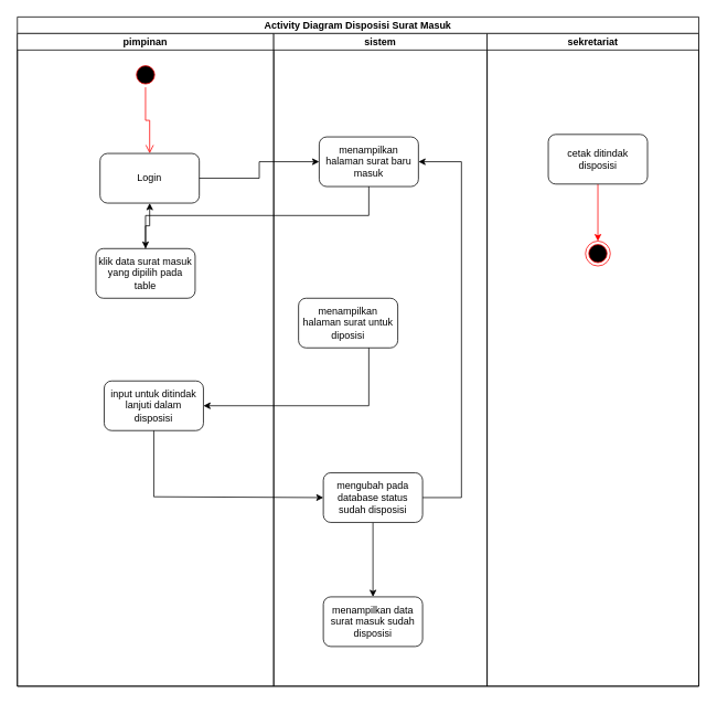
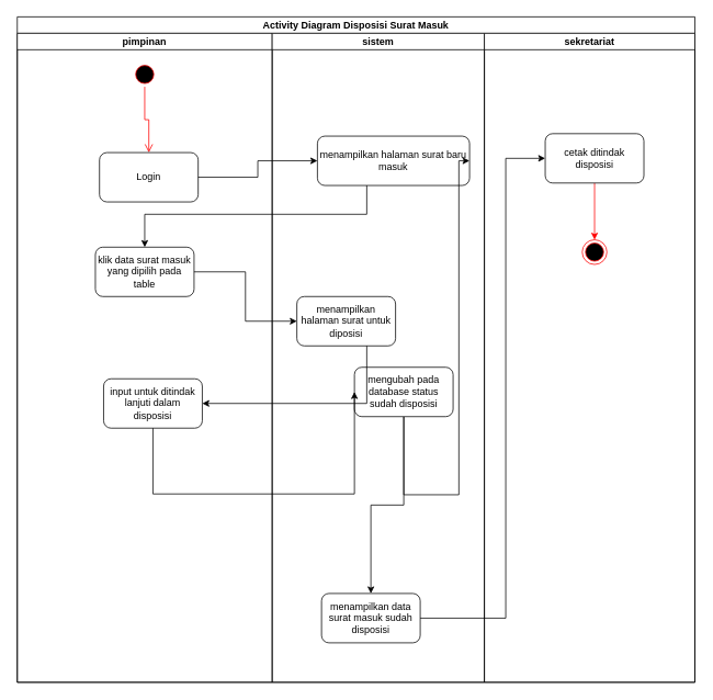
  <mxCell id="0" />
  <mxCell id="1" parent="0" />
  <mxCell id="2" value="Activity Diagram Disposisi Surat Masuk" style="swimlane;childLayout=stackLayout;resizeParent=1;resizeParentMax=0;startSize=20;" vertex="1" parent="1"><mxGeometry x="20" y="20" width="824" height="809" as="geometry" /></mxCell>
  <mxCell id="3" value="pimpinan" style="swimlane;startSize=20;" vertex="1" parent="2"><mxGeometry y="20" width="310" height="789" as="geometry"><mxRectangle y="20" width="30" height="460" as="alternateBounds" /></mxGeometry></mxCell>
  <mxCell id="4" value="" style="ellipse;html=1;shape=startState;fillColor=#000000;strokeColor=#ff0000;" vertex="1" parent="3"><mxGeometry x="140" y="35" width="30" height="30" as="geometry" /></mxCell>
  <mxCell id="5" value="" style="edgeStyle=orthogonalEdgeStyle;html=1;verticalAlign=bottom;endArrow=open;endSize=8;strokeColor=#ff0000;rounded=0;entryX=0.5;entryY=0;entryDx=0;entryDy=0;exitX=0.5;exitY=1;exitDx=0;exitDy=0;" edge="1" parent="3" source="4" target="6"><mxGeometry relative="1" as="geometry"><mxPoint x="130" y="65" as="targetPoint" /></mxGeometry></mxCell>
  <mxCell id="6" value="Login" style="rounded=1;whiteSpace=wrap;html=1;" vertex="1" parent="3"><mxGeometry x="100" y="145" width="120" height="60" as="geometry" /></mxCell>
  <mxCell id="7" value="klik data surat masuk yang dipilih pada table" style="rounded=1;whiteSpace=wrap;html=1;" vertex="1" parent="3"><mxGeometry x="95" y="260" width="120" height="60" as="geometry" /></mxCell>
  <mxCell id="8" value="&lt;div&gt;input untuk ditindak lanjuti dalam &lt;br&gt;&lt;/div&gt;&lt;div&gt;disposisi&lt;/div&gt;" style="rounded=1;whiteSpace=wrap;html=1;" vertex="1" parent="3"><mxGeometry x="105" y="420" width="120" height="60" as="geometry" /></mxCell>
  <mxCell id="9" value="sistem" style="swimlane;startSize=20;" vertex="1" parent="2"><mxGeometry x="310" y="20" width="258" height="789" as="geometry" /></mxCell>
- <mxCell id="10" value="menampilkan halaman surat baru masuk" style="rounded=1;whiteSpace=wrap;html=1;" vertex="1" parent="9"><mxGeometry x="55" y="125" width="120" height="60" as="geometry" /></mxCell>
+ <mxCell id="10" value="menampilkan halaman surat baru masuk" style="rounded=1;whiteSpace=wrap;html=1;" vertex="1" parent="9"><mxGeometry x="55" y="125" width="185" height="60" as="geometry" /></mxCell>
  <mxCell id="11" value="menampilkan halaman surat untuk diposisi" style="rounded=1;whiteSpace=wrap;html=1;" vertex="1" parent="9"><mxGeometry x="30" y="320" width="120" height="60" as="geometry" /></mxCell>
  <mxCell id="12" style="edgeStyle=orthogonalEdgeStyle;rounded=0;orthogonalLoop=1;jettySize=auto;html=1;" edge="1" parent="9" source="14" target="15"><mxGeometry relative="1" as="geometry" /></mxCell>
  <mxCell id="13" style="edgeStyle=orthogonalEdgeStyle;rounded=0;orthogonalLoop=1;jettySize=auto;html=1;entryX=1;entryY=0.5;entryDx=0;entryDy=0;" edge="1" parent="9" source="14" target="10"><mxGeometry relative="1" as="geometry"><Array as="points"><mxPoint x="227" y="561" /><mxPoint x="227" y="155" /></Array></mxGeometry></mxCell>
- <mxCell id="14" value="mengubah pada database status sudah disposisi" style="rounded=1;whiteSpace=wrap;html=1;" vertex="1" parent="9"><mxGeometry x="60" y="531" width="120" height="60" as="geometry" /></mxCell>
+ <mxCell id="14" value="mengubah pada database status sudah disposisi" style="rounded=1;whiteSpace=wrap;html=1;" vertex="1" parent="9"><mxGeometry x="100" y="406" width="120" height="60" as="geometry" /></mxCell>
  <mxCell id="15" value="menampilkan data surat masuk sudah disposisi" style="rounded=1;whiteSpace=wrap;html=1;" vertex="1" parent="9"><mxGeometry x="60" y="681" width="120" height="60" as="geometry" /></mxCell>
  <mxCell id="16" value="sekretariat" style="swimlane;startSize=20;" vertex="1" parent="2"><mxGeometry x="568" y="20" width="256" height="789" as="geometry" /></mxCell>
  <mxCell id="17" style="edgeStyle=orthogonalEdgeStyle;rounded=0;orthogonalLoop=1;jettySize=auto;html=1;strokeColor=#FF0000;" edge="1" parent="16" source="18" target="19"><mxGeometry relative="1" as="geometry" /></mxCell>
  <mxCell id="18" value="&lt;div&gt;cetak ditindak&lt;/div&gt;&lt;div&gt;disposisi&lt;/div&gt;" style="rounded=1;whiteSpace=wrap;html=1;" vertex="1" parent="16"><mxGeometry x="74" y="122" width="120" height="60" as="geometry" /></mxCell>
  <mxCell id="19" value="" style="ellipse;html=1;shape=endState;fillColor=#000000;strokeColor=#ff0000;" vertex="1" parent="16"><mxGeometry x="119" y="251" width="30" height="30" as="geometry" /></mxCell>
  <mxCell id="20" style="edgeStyle=orthogonalEdgeStyle;rounded=0;orthogonalLoop=1;jettySize=auto;html=1;entryX=0;entryY=0.5;entryDx=0;entryDy=0;" edge="1" parent="2" source="6" target="10"><mxGeometry relative="1" as="geometry" /></mxCell>
  <mxCell id="21" style="edgeStyle=orthogonalEdgeStyle;rounded=0;orthogonalLoop=1;jettySize=auto;html=1;entryX=0.5;entryY=0;entryDx=0;entryDy=0;" edge="1" parent="2" source="10" target="7"><mxGeometry relative="1" as="geometry"><Array as="points"><mxPoint x="425" y="240" /><mxPoint x="155" y="240" /></Array></mxGeometry></mxCell>
- <mxCell id="22" style="edgeStyle=orthogonalEdgeStyle;rounded=0;orthogonalLoop=1;jettySize=auto;html=1;" edge="1" parent="2" source="7" target="6"><mxGeometry relative="1" as="geometry" /></mxCell>
+ <mxCell id="22" style="edgeStyle=orthogonalEdgeStyle;rounded=0;orthogonalLoop=1;jettySize=auto;html=1;entryX=0;entryY=0.5;entryDx=0;entryDy=0;" edge="1" parent="2" source="7" target="11"><mxGeometry relative="1" as="geometry" /></mxCell>
  <mxCell id="23" style="edgeStyle=orthogonalEdgeStyle;rounded=0;orthogonalLoop=1;jettySize=auto;html=1;entryX=1;entryY=0.5;entryDx=0;entryDy=0;" edge="1" parent="2" source="11" target="8"><mxGeometry relative="1" as="geometry"><Array as="points"><mxPoint x="425" y="470" /></Array></mxGeometry></mxCell>
  <mxCell id="24" style="edgeStyle=orthogonalEdgeStyle;rounded=0;orthogonalLoop=1;jettySize=auto;html=1;entryX=0;entryY=0.5;entryDx=0;entryDy=0;" edge="1" parent="2" source="8" target="14"><mxGeometry relative="1" as="geometry"><Array as="points"><mxPoint x="165" y="580" /></Array><mxPoint x="385" y="580" as="targetPoint" /></mxGeometry></mxCell>
+ <mxCell id="25" style="edgeStyle=orthogonalEdgeStyle;rounded=0;orthogonalLoop=1;jettySize=auto;html=1;entryX=0;entryY=0.5;entryDx=0;entryDy=0;" edge="1" parent="2" source="15" target="18"><mxGeometry relative="1" as="geometry"><Array as="points"><mxPoint x="594" y="731" /><mxPoint x="594" y="172" /></Array></mxGeometry></mxCell>
